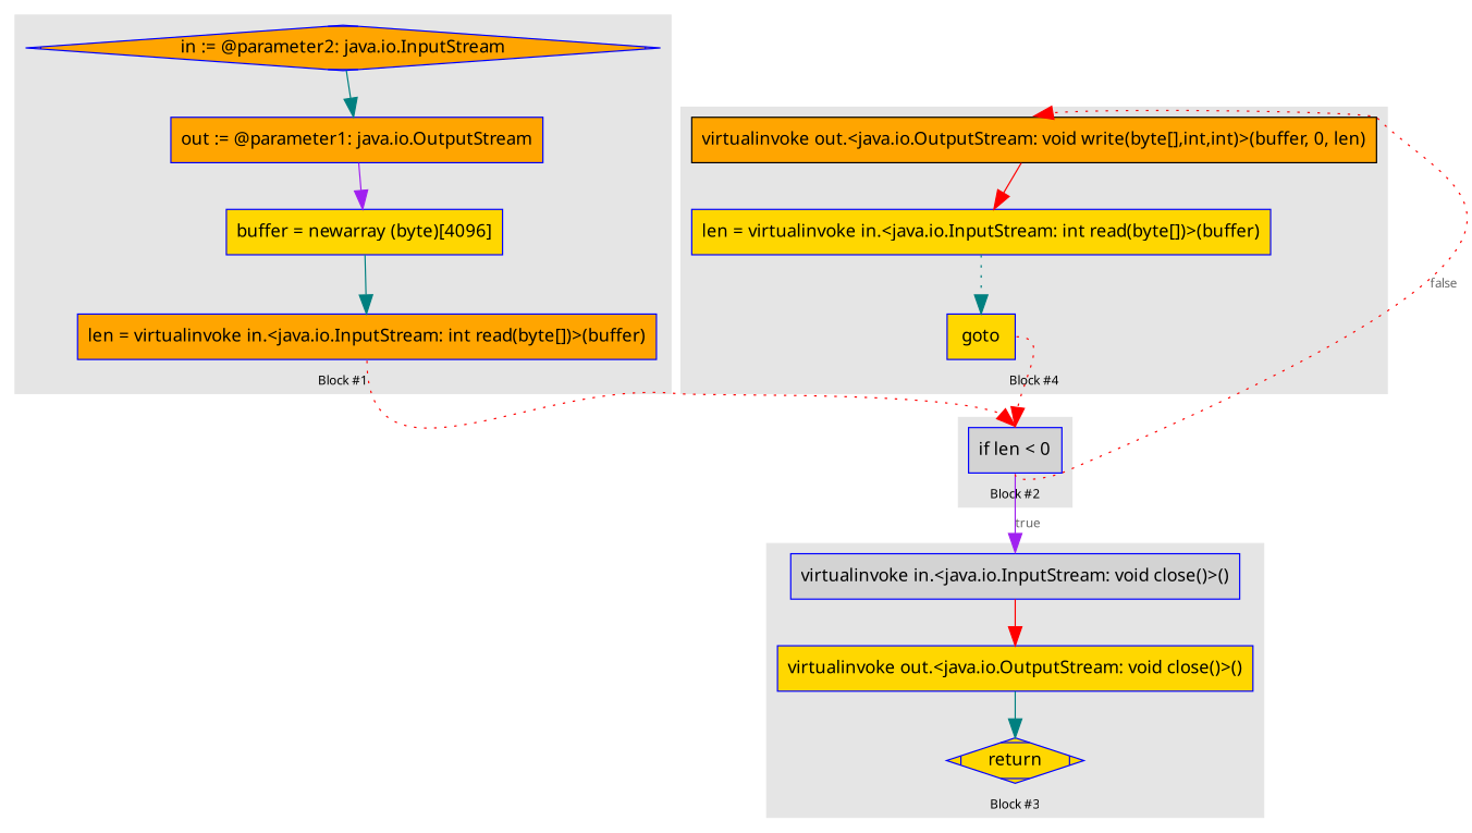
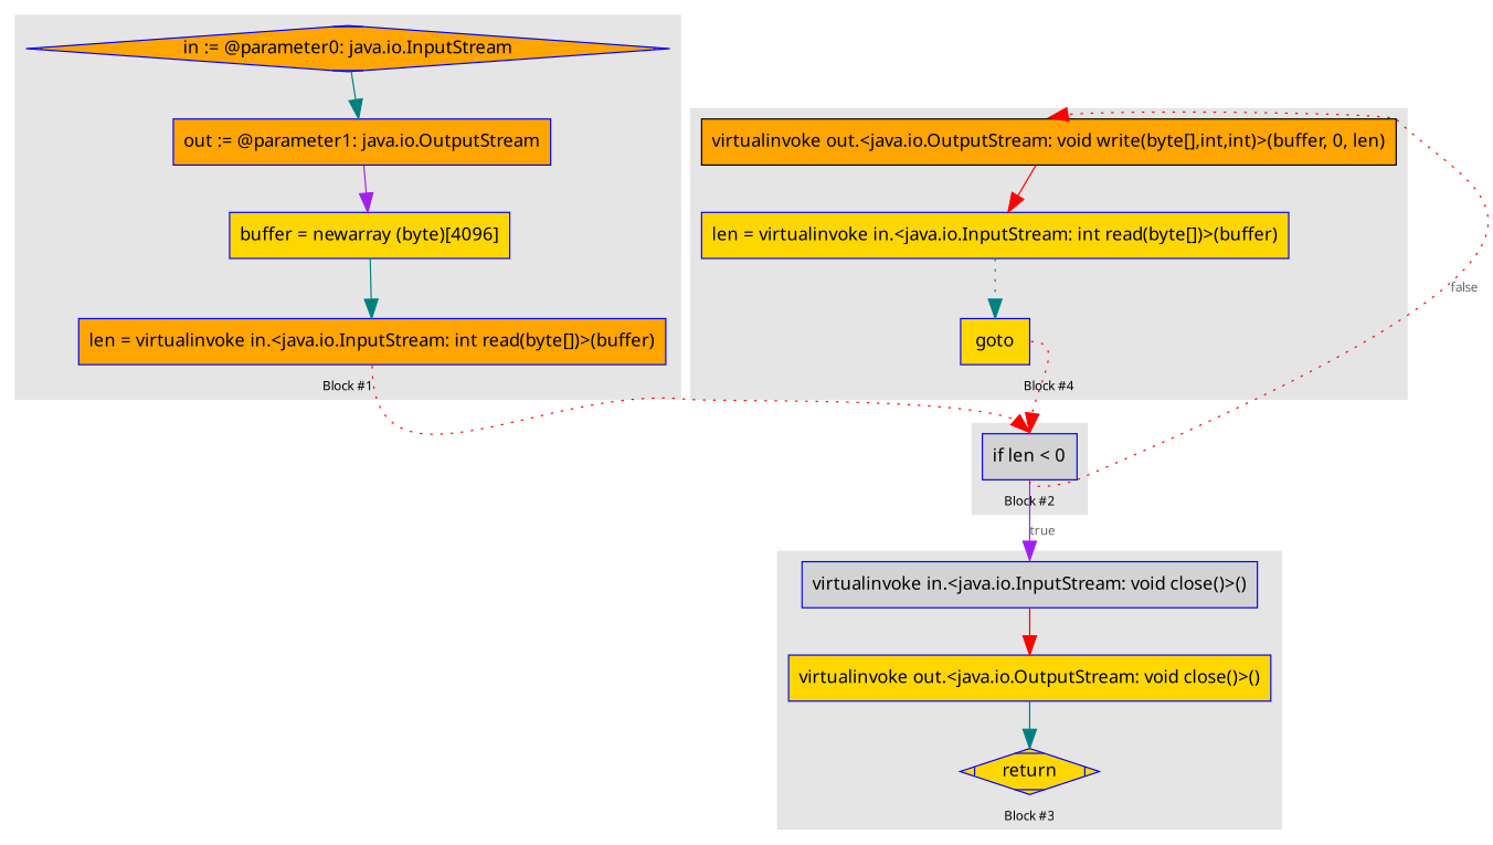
  digraph {
    color=gray90
    compound=true
    fontname="Noto Sans"
    fontsize=10
    labelloc=b
    style=filled
    node [color=blue fillcolor=gold fontname="Noto Sans" shape=box style=filled]
    edge [arrowsize=1.5 color=red fontcolor=grey40 fontname="Noto Sans" fontsize=10 style=solid]
-   n1 [fillcolor=orange label="in := @parameter2: java.io.InputStream" shape=Mdiamond]
+   n1 [fillcolor=orange label="in := @parameter0: java.io.InputStream" shape=Mdiamond]
    n2 [fillcolor=orange label="out := @parameter1: java.io.OutputStream"]
    n3 [label="buffer = newarray (byte)[4096]"]
    n4 [fillcolor=orange label="len = virtualinvoke in.&lt;java.io.InputStream: int read(byte[])&gt;(buffer)"]
    n5 [fillcolor=lightgrey label="if len &lt; 0"]
    n6 [fillcolor=lightgrey label="virtualinvoke in.&lt;java.io.InputStream: void close()&gt;()"]
    n7 [label="virtualinvoke out.&lt;java.io.OutputStream: void close()&gt;()"]
    n8 [label=return shape=Mdiamond]
    n9 [color=black fillcolor=orange label="virtualinvoke out.&lt;java.io.OutputStream: void write(byte[],int,int)&gt;(buffer, 0, len)"]
    n10 [label="len = virtualinvoke in.&lt;java.io.InputStream: int read(byte[])&gt;(buffer)"]
    n11 [label=goto]
    subgraph cluster_1 {
      label="Block #1"
      n1
      n2
      n3
      n4
    }
    subgraph cluster_2 {
      label="Block #2"
      n5
    }
    subgraph cluster_3 {
      label="Block #3"
      n6
      n7
      n8
    }
    subgraph cluster_4 {
      label="Block #4"
      n9
      n10
      n11
    }
    n1 -> n2 [color=teal]
    n2 -> n3 [color=purple]
    n3 -> n4 [color=teal]
    n4 -> n5 [headport=n style=dotted tailport=s]
    n5 -> n6 [color=purple headport=n label=true tailport=s]
    n5 -> n9 [headport=n label=false style=dotted tailport=s]
    n6 -> n7
    n7 -> n8 [color=teal]
    n9 -> n10
    n10 -> n11 [color=teal style=dotted]
    n11 -> n5 [headport=n style=dotted tailport=e]
  }
